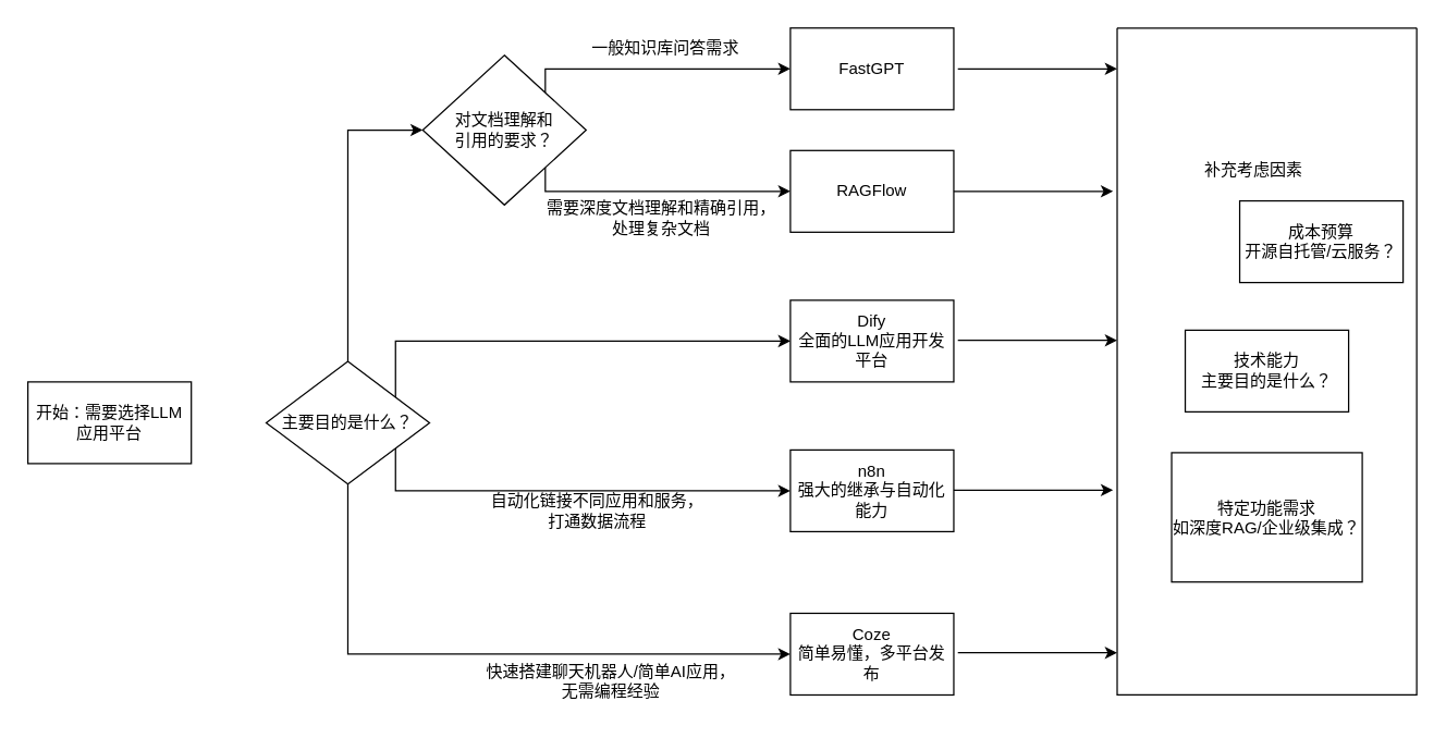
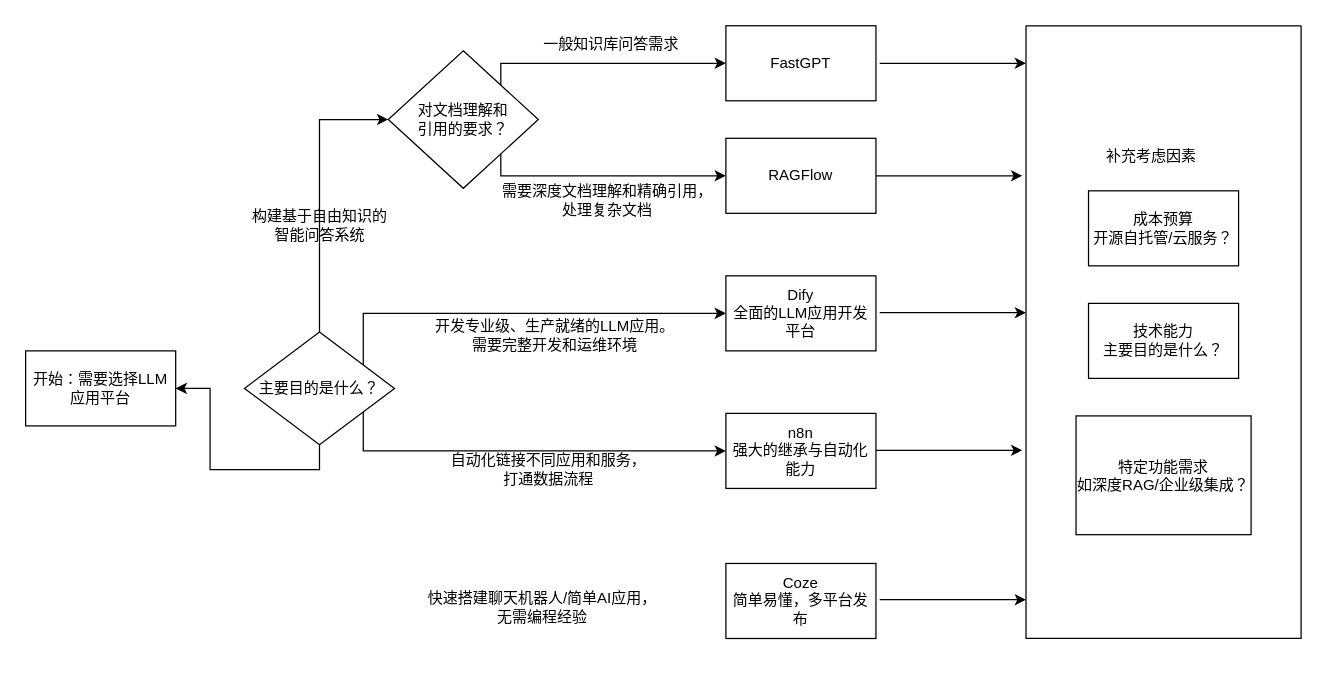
  <mxCell id="0" />
  <mxCell id="1" parent="0" />
  <mxCell id="2" value="开始：需要选择LLM应用平台&lt;span style=&quot;&quot; class=&quot;eusoft-eudic-chrome-extension-translate-content&quot;&gt;&lt;br&gt;&lt;/span&gt;" style="rounded=0;whiteSpace=wrap;html=1;" vertex="1" parent="1"><mxGeometry x="20" y="280" width="120" height="60" as="geometry" /></mxCell>
  <mxCell id="3" value="" style="edgeStyle=orthogonalEdgeStyle;rounded=0;orthogonalLoop=1;jettySize=auto;html=1;" edge="1" parent="1" source="7" target="10"><mxGeometry relative="1" as="geometry"><Array as="points"><mxPoint x="255" y="95" /></Array></mxGeometry></mxCell>
  <mxCell id="4" value="" style="edgeStyle=orthogonalEdgeStyle;rounded=0;orthogonalLoop=1;jettySize=auto;html=1;exitX=0.8;exitY=0.672;exitDx=0;exitDy=0;exitPerimeter=0;" edge="1" parent="1" source="7" target="12"><mxGeometry relative="1" as="geometry"><mxPoint x="290" y="332.5" as="sourcePoint" /><Array as="points"><mxPoint x="290" y="326" /><mxPoint x="290" y="360" /></Array></mxGeometry></mxCell>
  <mxCell id="5" style="edgeStyle=orthogonalEdgeStyle;rounded=0;orthogonalLoop=1;jettySize=auto;html=1;exitX=1;exitY=0;exitDx=0;exitDy=0;entryX=0;entryY=0.5;entryDx=0;entryDy=0;" edge="1" parent="1" target="11"><mxGeometry relative="1" as="geometry"><mxPoint x="290" y="302.5" as="sourcePoint" /><Array as="points"><mxPoint x="290" y="250" /></Array></mxGeometry></mxCell>
- <mxCell id="6" style="edgeStyle=orthogonalEdgeStyle;rounded=0;orthogonalLoop=1;jettySize=auto;html=1;exitX=0.5;exitY=1;exitDx=0;exitDy=0;entryX=0;entryY=0.5;entryDx=0;entryDy=0;" edge="1" parent="1" source="7" target="13"><mxGeometry relative="1" as="geometry" /></mxCell>
+ <mxCell id="6" style="edgeStyle=orthogonalEdgeStyle;rounded=0;orthogonalLoop=1;jettySize=auto;html=1;exitX=0.5;exitY=1;exitDx=0;exitDy=0;" edge="1" parent="1" source="7" target="2"><mxGeometry relative="1" as="geometry" /></mxCell>
  <mxCell id="7" value="主要目的是什么？&lt;span style=&quot;display: none !important;&quot; class=&quot;eusoft-eudic-chrome-extension-translate-content&quot;&gt;&lt;br class=&quot;ng-star-inserted&quot;&gt;&lt;span class=&quot;eusoft-eudic-chrome-extension-translate-topbottom-space ng-star-inserted&quot;&gt;&lt;/span&gt;&lt;span class=&quot;eusoft-eudic-chrome-extension-translate-container ng-star-inserted&quot;&gt;&lt;span style=&quot;&quot; class=&quot;eusoft-eudic-chrome-extension-translate-item eusoft-eudic-chrome-extension-long-sentence&quot;&gt;&lt;span style=&quot;text-decoration-color: #202124 !important;&quot; class=&quot;eusoft-eudic-chrome-extension-translate-inner-content eusoft-eudic-chrome-extension-translate-inner-long-content&quot;&gt;&lt;span class=&quot;eusoft-eudic-chrome-extension-translate-inner-html-content&quot;&gt;主要目的是什么&lt;/span&gt;&lt;/span&gt;&lt;/span&gt;&lt;/span&gt;&lt;span class=&quot;eusoft-eudic-chrome-extension-translate-topbottom-space ng-star-inserted&quot;&gt;&lt;/span&gt;&lt;/span&gt;" style="rhombus;whiteSpace=wrap;html=1;rounded=0;" vertex="1" parent="1"><mxGeometry x="195" y="265" width="120" height="90" as="geometry" /></mxCell>
  <mxCell id="8" style="edgeStyle=orthogonalEdgeStyle;rounded=0;orthogonalLoop=1;jettySize=auto;html=1;exitX=1;exitY=0;exitDx=0;exitDy=0;entryX=0;entryY=0.5;entryDx=0;entryDy=0;" edge="1" parent="1" source="10" target="14"><mxGeometry relative="1" as="geometry"><Array as="points"><mxPoint x="400" y="50" /></Array></mxGeometry></mxCell>
  <mxCell id="9" style="edgeStyle=orthogonalEdgeStyle;rounded=0;orthogonalLoop=1;jettySize=auto;html=1;exitX=1;exitY=1;exitDx=0;exitDy=0;entryX=0;entryY=0.5;entryDx=0;entryDy=0;" edge="1" parent="1" source="10" target="15"><mxGeometry relative="1" as="geometry"><Array as="points"><mxPoint x="400" y="140" /></Array></mxGeometry></mxCell>
  <mxCell id="10" value="对文档理解和&lt;div&gt;引用的要求？&lt;span style=&quot;display: none !important;&quot; class=&quot;eusoft-eudic-chrome-extension-translate-content&quot;&gt;&lt;br class=&quot;ng-star-inserted&quot;&gt;&lt;span class=&quot;eusoft-eudic-chrome-extension-translate-topbottom-space ng-star-inserted&quot;&gt;&lt;/span&gt;&lt;span class=&quot;eusoft-eudic-chrome-extension-translate-container ng-star-inserted&quot;&gt;&lt;span style=&quot;&quot; class=&quot;eusoft-eudic-chrome-extension-translate-item eusoft-eudic-chrome-extension-long-sentence&quot;&gt;&lt;span style=&quot;text-decoration-color: rgb(32, 33, 36);&quot; class=&quot;eusoft-eudic-chrome-extension-translate-inner-content eusoft-eudic-chrome-extension-translate-inner-long-content&quot;&gt;&lt;span class=&quot;eusoft-eudic-chrome-extension-translate-inner-html-content&quot;&gt;主要目的是什么&lt;/span&gt;&lt;/span&gt;&lt;/span&gt;&lt;/span&gt;&lt;span class=&quot;eusoft-eudic-chrome-extension-translate-topbottom-space ng-star-inserted&quot;&gt;&lt;/span&gt;&lt;/span&gt;&lt;/div&gt;" style="rhombus;whiteSpace=wrap;html=1;rounded=0;" vertex="1" parent="1"><mxGeometry x="310" y="40" width="120" height="110" as="geometry" /></mxCell>
  <mxCell id="11" value="Dify&lt;div&gt;全面的LLM应用开发平台&lt;/div&gt;" style="whiteSpace=wrap;html=1;rounded=0;" vertex="1" parent="1"><mxGeometry x="580" y="220" width="120" height="60" as="geometry" /></mxCell>
  <mxCell id="12" value="n8n&lt;div&gt;强大的继承与自动化能力&lt;/div&gt;" style="whiteSpace=wrap;html=1;rounded=0;" vertex="1" parent="1"><mxGeometry x="580" y="330" width="120" height="60" as="geometry" /></mxCell>
  <mxCell id="13" value="Coze&lt;div&gt;简单易懂，多平台发布&lt;/div&gt;" style="whiteSpace=wrap;html=1;rounded=0;" vertex="1" parent="1"><mxGeometry x="580" y="450" width="120" height="60" as="geometry" /></mxCell>
  <mxCell id="14" value="FastGPT" style="whiteSpace=wrap;html=1;rounded=0;" vertex="1" parent="1"><mxGeometry x="580" y="20" width="120" height="60" as="geometry" /></mxCell>
  <mxCell id="15" value="RAGFlow" style="whiteSpace=wrap;html=1;rounded=0;" vertex="1" parent="1"><mxGeometry x="580" y="110" width="120" height="60" as="geometry" /></mxCell>
  <mxCell id="16" value="一般知识库问答需求" style="text;html=1;align=center;verticalAlign=middle;resizable=0;points=[];autosize=1;strokeColor=none;fillColor=none;" vertex="1" parent="1"><mxGeometry x="422.5" y="20" width="130" height="30" as="geometry" /></mxCell>
  <mxCell id="17" value="需要深度文档理解和精确引用，&lt;div&gt;处理复杂文档&lt;/div&gt;" style="text;html=1;align=center;verticalAlign=middle;resizable=0;points=[];autosize=1;strokeColor=none;fillColor=none;" vertex="1" parent="1"><mxGeometry x="390" y="140" width="190" height="40" as="geometry" /></mxCell>
+ <mxCell id="18" value="开发专业级、生产就绪的LLM应用。&lt;div&gt;需要完整开发和运维环境&lt;/div&gt;" style="text;html=1;align=center;verticalAlign=middle;resizable=0;points=[];autosize=1;strokeColor=none;fillColor=none;" vertex="1" parent="1"><mxGeometry x="337.5" y="248" width="210" height="40" as="geometry" /></mxCell>
  <mxCell id="19" value="自动化链接不同应用和服务，&lt;div&gt;打通数据流程&lt;/div&gt;" style="text;html=1;align=center;verticalAlign=middle;resizable=0;points=[];autosize=1;strokeColor=none;fillColor=none;" vertex="1" parent="1"><mxGeometry x="347.5" y="355" width="180" height="40" as="geometry" /></mxCell>
- <mxCell id="20" value="快速搭建聊天机器人/简单AI应用，&lt;div&gt;无需编程经验&lt;/div&gt;" style="text;html=1;align=center;verticalAlign=middle;resizable=0;points=[];autosize=1;strokeColor=none;fillColor=none;" vertex="1" parent="1"><mxGeometry x="342.5" y="480" width="210" height="40" as="geometry" /></mxCell>
+ <mxCell id="20" value="快速搭建聊天机器人/简单AI应用，&lt;div&gt;无需编程经验&lt;/div&gt;" style="text;html=1;align=center;verticalAlign=middle;resizable=0;points=[];autosize=1;strokeColor=none;fillColor=none;" vertex="1" parent="1"><mxGeometry x="327.5" y="465" width="210" height="40" as="geometry" /></mxCell>
+ <mxCell id="21" value="构建基于自由知识的&lt;div&gt;智能问答系统&lt;/div&gt;" style="text;html=1;align=center;verticalAlign=middle;resizable=0;points=[];autosize=1;strokeColor=none;fillColor=none;" vertex="1" parent="1"><mxGeometry x="190" y="160" width="130" height="40" as="geometry" /></mxCell>
  <mxCell id="22" value="" style="swimlane;startSize=0;" vertex="1" parent="1"><mxGeometry x="820" y="20" width="220" height="490" as="geometry" /></mxCell>
- <mxCell id="23" value="成本预算&lt;div&gt;开源自托管/云服务？&lt;/div&gt;" style="rounded=0;whiteSpace=wrap;html=1;" vertex="1" parent="22"><mxGeometry x="90" y="127" width="120" height="60" as="geometry" /></mxCell>
+ <mxCell id="23" value="成本预算&lt;div&gt;开源自托管/云服务？&lt;/div&gt;" style="rounded=0;whiteSpace=wrap;html=1;" vertex="1" parent="22"><mxGeometry x="50" y="132" width="120" height="60" as="geometry" /></mxCell>
  <mxCell id="24" value="技术能力&lt;div&gt;主要目的是什么？&lt;/div&gt;" style="rounded=0;whiteSpace=wrap;html=1;" vertex="1" parent="22"><mxGeometry x="50" y="222" width="120" height="60" as="geometry" /></mxCell>
  <mxCell id="25" value="特定功能需求&lt;div&gt;如深度RAG/企业级集成？&lt;/div&gt;" style="rounded=0;whiteSpace=wrap;html=1;" vertex="1" parent="22"><mxGeometry x="40" y="312" width="140" height="95" as="geometry" /></mxCell>
  <mxCell id="26" value="补充考虑因素" style="text;html=1;align=center;verticalAlign=middle;resizable=0;points=[];autosize=1;strokeColor=none;fillColor=none;" vertex="1" parent="22"><mxGeometry x="50" y="90" width="100" height="30" as="geometry" /></mxCell>
  <mxCell id="27" value="" style="endArrow=classic;html=1;rounded=0;" edge="1" parent="1"><mxGeometry width="50" height="50" relative="1" as="geometry"><mxPoint x="700" y="140" as="sourcePoint" /><mxPoint x="817" y="140" as="targetPoint" /></mxGeometry></mxCell>
  <mxCell id="28" value="" style="endArrow=classic;html=1;rounded=0;" edge="1" parent="1"><mxGeometry width="50" height="50" relative="1" as="geometry"><mxPoint x="703" y="249.5" as="sourcePoint" /><mxPoint x="820" y="249.5" as="targetPoint" /></mxGeometry></mxCell>
  <mxCell id="29" value="" style="endArrow=classic;html=1;rounded=0;" edge="1" parent="1"><mxGeometry width="50" height="50" relative="1" as="geometry"><mxPoint x="700" y="359.5" as="sourcePoint" /><mxPoint x="817" y="359.5" as="targetPoint" /></mxGeometry></mxCell>
  <mxCell id="30" value="" style="endArrow=classic;html=1;rounded=0;" edge="1" parent="1"><mxGeometry width="50" height="50" relative="1" as="geometry"><mxPoint x="703" y="50" as="sourcePoint" /><mxPoint x="820" y="50" as="targetPoint" /></mxGeometry></mxCell>
  <mxCell id="31" value="" style="endArrow=classic;html=1;rounded=0;" edge="1" parent="1"><mxGeometry width="50" height="50" relative="1" as="geometry"><mxPoint x="703" y="479" as="sourcePoint" /><mxPoint x="820" y="479" as="targetPoint" /></mxGeometry></mxCell>
